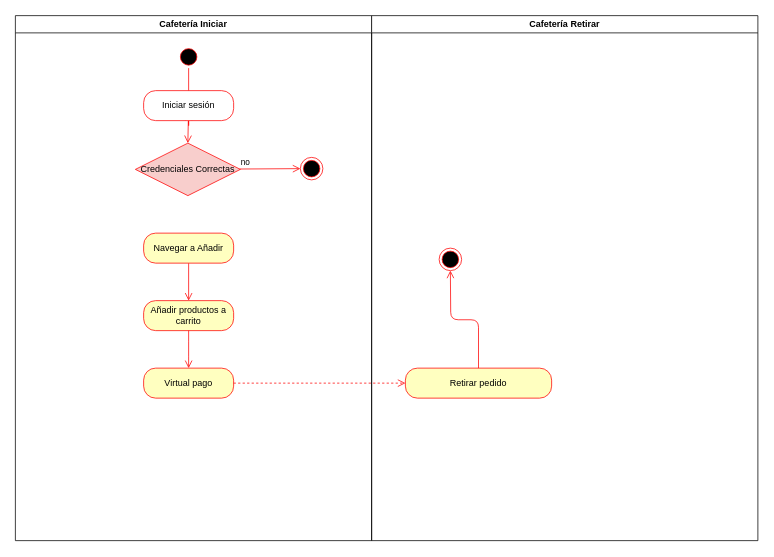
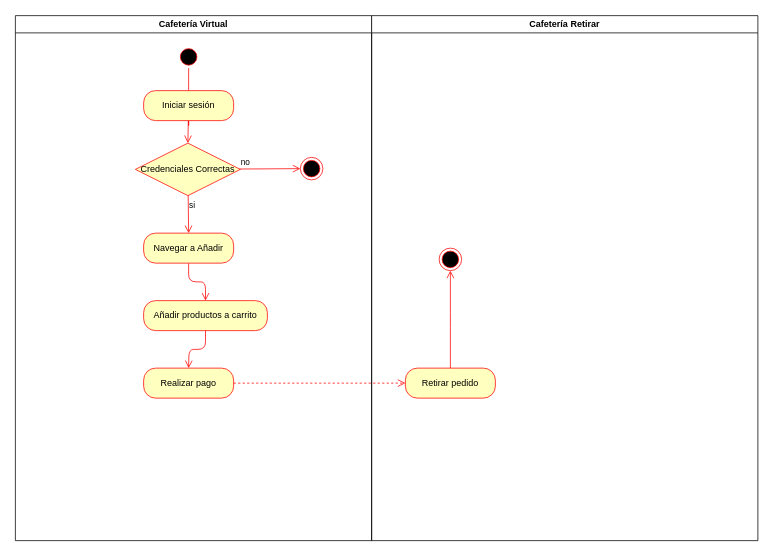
  <mxCell id="0" />
  <mxCell id="1" parent="0" />
  <mxCell id="2" value="" style="ellipse;html=1;shape=endState;fillColor=#000000;strokeColor=#ff0000;" vertex="1" parent="1"><mxGeometry x="585" y="330" width="30" height="30" as="geometry" /></mxCell>
  <mxCell id="3" value="" style="ellipse;html=1;shape=startState;fillColor=#000000;strokeColor=#ff0000;" vertex="1" parent="1"><mxGeometry x="236" y="60" width="30" height="30" as="geometry" /></mxCell>
  <mxCell id="4" value="" style="edgeStyle=orthogonalEdgeStyle;html=1;verticalAlign=bottom;endArrow=open;endSize=8;strokeColor=#ff0000;startArrow=none;" edge="1" parent="1" source="21"><mxGeometry relative="1" as="geometry"><mxPoint x="251" y="150" as="targetPoint" /></mxGeometry></mxCell>
  <mxCell id="5" value="" style="html=1;verticalAlign=bottom;endArrow=open;endSize=8;strokeColor=#ff0000;" edge="1" parent="1" source="21"><mxGeometry relative="1" as="geometry"><mxPoint y="190" as="targetPoint" x="250" /></mxGeometry></mxCell>
  <mxCell id="6" value="" style="edgeStyle=orthogonalEdgeStyle;html=1;verticalAlign=bottom;endArrow=open;endSize=8;strokeColor=#ff0000;entryX=0.5;entryY=0;entryDx=0;entryDy=0;" edge="1" parent="1" source="14" target="7"><mxGeometry relative="1" as="geometry"><mxPoint x="251" y="390" as="targetPoint" /></mxGeometry></mxCell>
- <mxCell id="7" value="Añadir productos a carrito" style="rounded=1;whiteSpace=wrap;html=1;arcSize=40;fontColor=#000000;fillColor=#ffffc0;strokeColor=#ff0000;" vertex="1" parent="1"><mxGeometry x="191" y="400" width="120" height="40" as="geometry" /></mxCell>
+ <mxCell id="7" value="Añadir productos a carrito" style="rounded=1;whiteSpace=wrap;html=1;arcSize=40;fontColor=#000000;fillColor=#ffffc0;strokeColor=#ff0000;" vertex="1" parent="1"><mxGeometry x="191" y="400" width="165" height="40" as="geometry" /></mxCell>
  <mxCell id="8" value="" style="edgeStyle=orthogonalEdgeStyle;html=1;verticalAlign=bottom;endArrow=open;endSize=8;strokeColor=#ff0000;" edge="1" parent="1" source="7"><mxGeometry relative="1" as="geometry"><mxPoint x="251" y="490" as="targetPoint" /></mxGeometry></mxCell>
- <mxCell id="9" value="Virtual pago" style="rounded=1;whiteSpace=wrap;html=1;arcSize=40;fontColor=#000000;fillColor=#ffffc0;strokeColor=#ff0000;" vertex="1" parent="1"><mxGeometry x="191" y="490" width="120" height="40" as="geometry" /></mxCell>
+ <mxCell id="9" value="Realizar pago" style="rounded=1;whiteSpace=wrap;html=1;arcSize=40;fontColor=#000000;fillColor=#ffffc0;strokeColor=#ff0000;" vertex="1" parent="1"><mxGeometry x="191" y="490" width="120" height="40" as="geometry" /></mxCell>
  <mxCell id="10" value="" style="edgeStyle=orthogonalEdgeStyle;html=1;verticalAlign=bottom;endArrow=open;endSize=8;strokeColor=#ff0000;entryX=0;entryY=0.5;entryDx=0;entryDy=0;dashed=1;" edge="1" parent="1" source="9" target="11"><mxGeometry relative="1" as="geometry"><mxPoint x="530" y="460" as="targetPoint" /></mxGeometry></mxCell>
- <mxCell id="11" value="Retirar pedido" style="rounded=1;whiteSpace=wrap;html=1;arcSize=40;fontColor=#000000;fillColor=#ffffc0;strokeColor=#ff0000;" vertex="1" parent="1"><mxGeometry x="540" y="490" width="195" height="40" as="geometry" /></mxCell>
+ <mxCell id="11" value="Retirar pedido" style="rounded=1;whiteSpace=wrap;html=1;arcSize=40;fontColor=#000000;fillColor=#ffffc0;strokeColor=#ff0000;" vertex="1" parent="1"><mxGeometry x="540" y="490" width="120" height="40" as="geometry" /></mxCell>
  <mxCell id="12" value="" style="edgeStyle=orthogonalEdgeStyle;html=1;verticalAlign=bottom;endArrow=open;endSize=8;strokeColor=#ff0000;" edge="1" parent="1" source="11"><mxGeometry relative="1" as="geometry"><mxPoint x="600" y="360" as="targetPoint" /></mxGeometry></mxCell>
- <mxCell id="13" value="Cafetería Iniciar" style="swimlane;whiteSpace=wrap;html=1;" vertex="1" parent="1"><mxGeometry x="20" y="20" width="475" height="700" as="geometry" /></mxCell>
+ <mxCell id="13" value="Cafetería Virtual" style="swimlane;whiteSpace=wrap;html=1;" vertex="1" parent="1"><mxGeometry x="20" y="20" width="475" height="700" as="geometry" /></mxCell>
  <mxCell id="14" value="Navegar a Añadir" style="rounded=1;whiteSpace=wrap;html=1;arcSize=40;fontColor=#000000;fillColor=#ffffc0;strokeColor=#ff0000;" vertex="1" parent="13"><mxGeometry x="171" y="290" width="120" height="40" as="geometry" /></mxCell>
- <mxCell id="15" value="&lt;font color=&quot;#000000&quot;&gt;Credenciales Correctas&lt;/font&gt;" style="rhombus;whiteSpace=wrap;html=1;fillColor=#f8cecc;strokeColor=#ff0000;" vertex="1" parent="13"><mxGeometry x="160" y="170" width="140" height="70" as="geometry" /></mxCell>
+ <mxCell id="15" value="&lt;font color=&quot;#000000&quot;&gt;Credenciales Correctas&lt;/font&gt;" style="rhombus;whiteSpace=wrap;html=1;fillColor=#ffffc0;strokeColor=#ff0000;" vertex="1" parent="13"><mxGeometry x="160" y="170" width="140" height="70" as="geometry" /></mxCell>
  <mxCell id="16" value="no" style="html=1;align=left;verticalAlign=bottom;endArrow=open;endSize=8;strokeColor=#ff0000;entryX=0;entryY=0.5;entryDx=0;entryDy=0;" edge="1" source="15" parent="13" target="18"><mxGeometry x="-1" relative="1" as="geometry"><mxPoint x="370" y="190" as="targetPoint" /></mxGeometry></mxCell>
+ <mxCell id="17" value="si" style="html=1;align=left;verticalAlign=top;endArrow=open;endSize=8;strokeColor=#ff0000;entryX=0.5;entryY=0;entryDx=0;entryDy=0;" edge="1" source="15" parent="13" target="14"><mxGeometry x="-1" relative="1" as="geometry"><mxPoint x="230" y="280" as="targetPoint" /></mxGeometry></mxCell>
  <mxCell id="18" value="" style="ellipse;html=1;shape=endState;fillColor=#000000;strokeColor=#ff0000;" vertex="1" parent="13"><mxGeometry x="380" y="189" width="30" height="30" as="geometry" /></mxCell>
  <mxCell id="19" value="Cafetería Retirar" style="swimlane;whiteSpace=wrap;html=1;startSize=23;" vertex="1" parent="1"><mxGeometry x="495" y="20" width="515" height="700" as="geometry" /></mxCell>
  <mxCell id="20" value="" style="edgeStyle=orthogonalEdgeStyle;html=1;verticalAlign=bottom;endArrow=none;endSize=8;strokeColor=#ff0000;" edge="1" parent="1" source="3" target="21"><mxGeometry relative="1" as="geometry"><mxPoint x="251" y="150" as="targetPoint" /><mxPoint x="251" y="90" as="sourcePoint" /></mxGeometry></mxCell>
- <mxCell id="21" value="Iniciar sesión" style="rounded=1;whiteSpace=wrap;html=1;arcSize=40;fontColor=#000000;fillColor=#ffffff;strokeColor=#ff0000;" vertex="1" parent="1"><mxGeometry x="191" y="120" width="120" height="40" as="geometry" /></mxCell>
+ <mxCell id="21" value="Iniciar sesión" style="rounded=1;whiteSpace=wrap;html=1;arcSize=40;fontColor=#000000;fillColor=#ffffc0;strokeColor=#ff0000;" vertex="1" parent="1"><mxGeometry x="191" y="120" width="120" height="40" as="geometry" /></mxCell>
